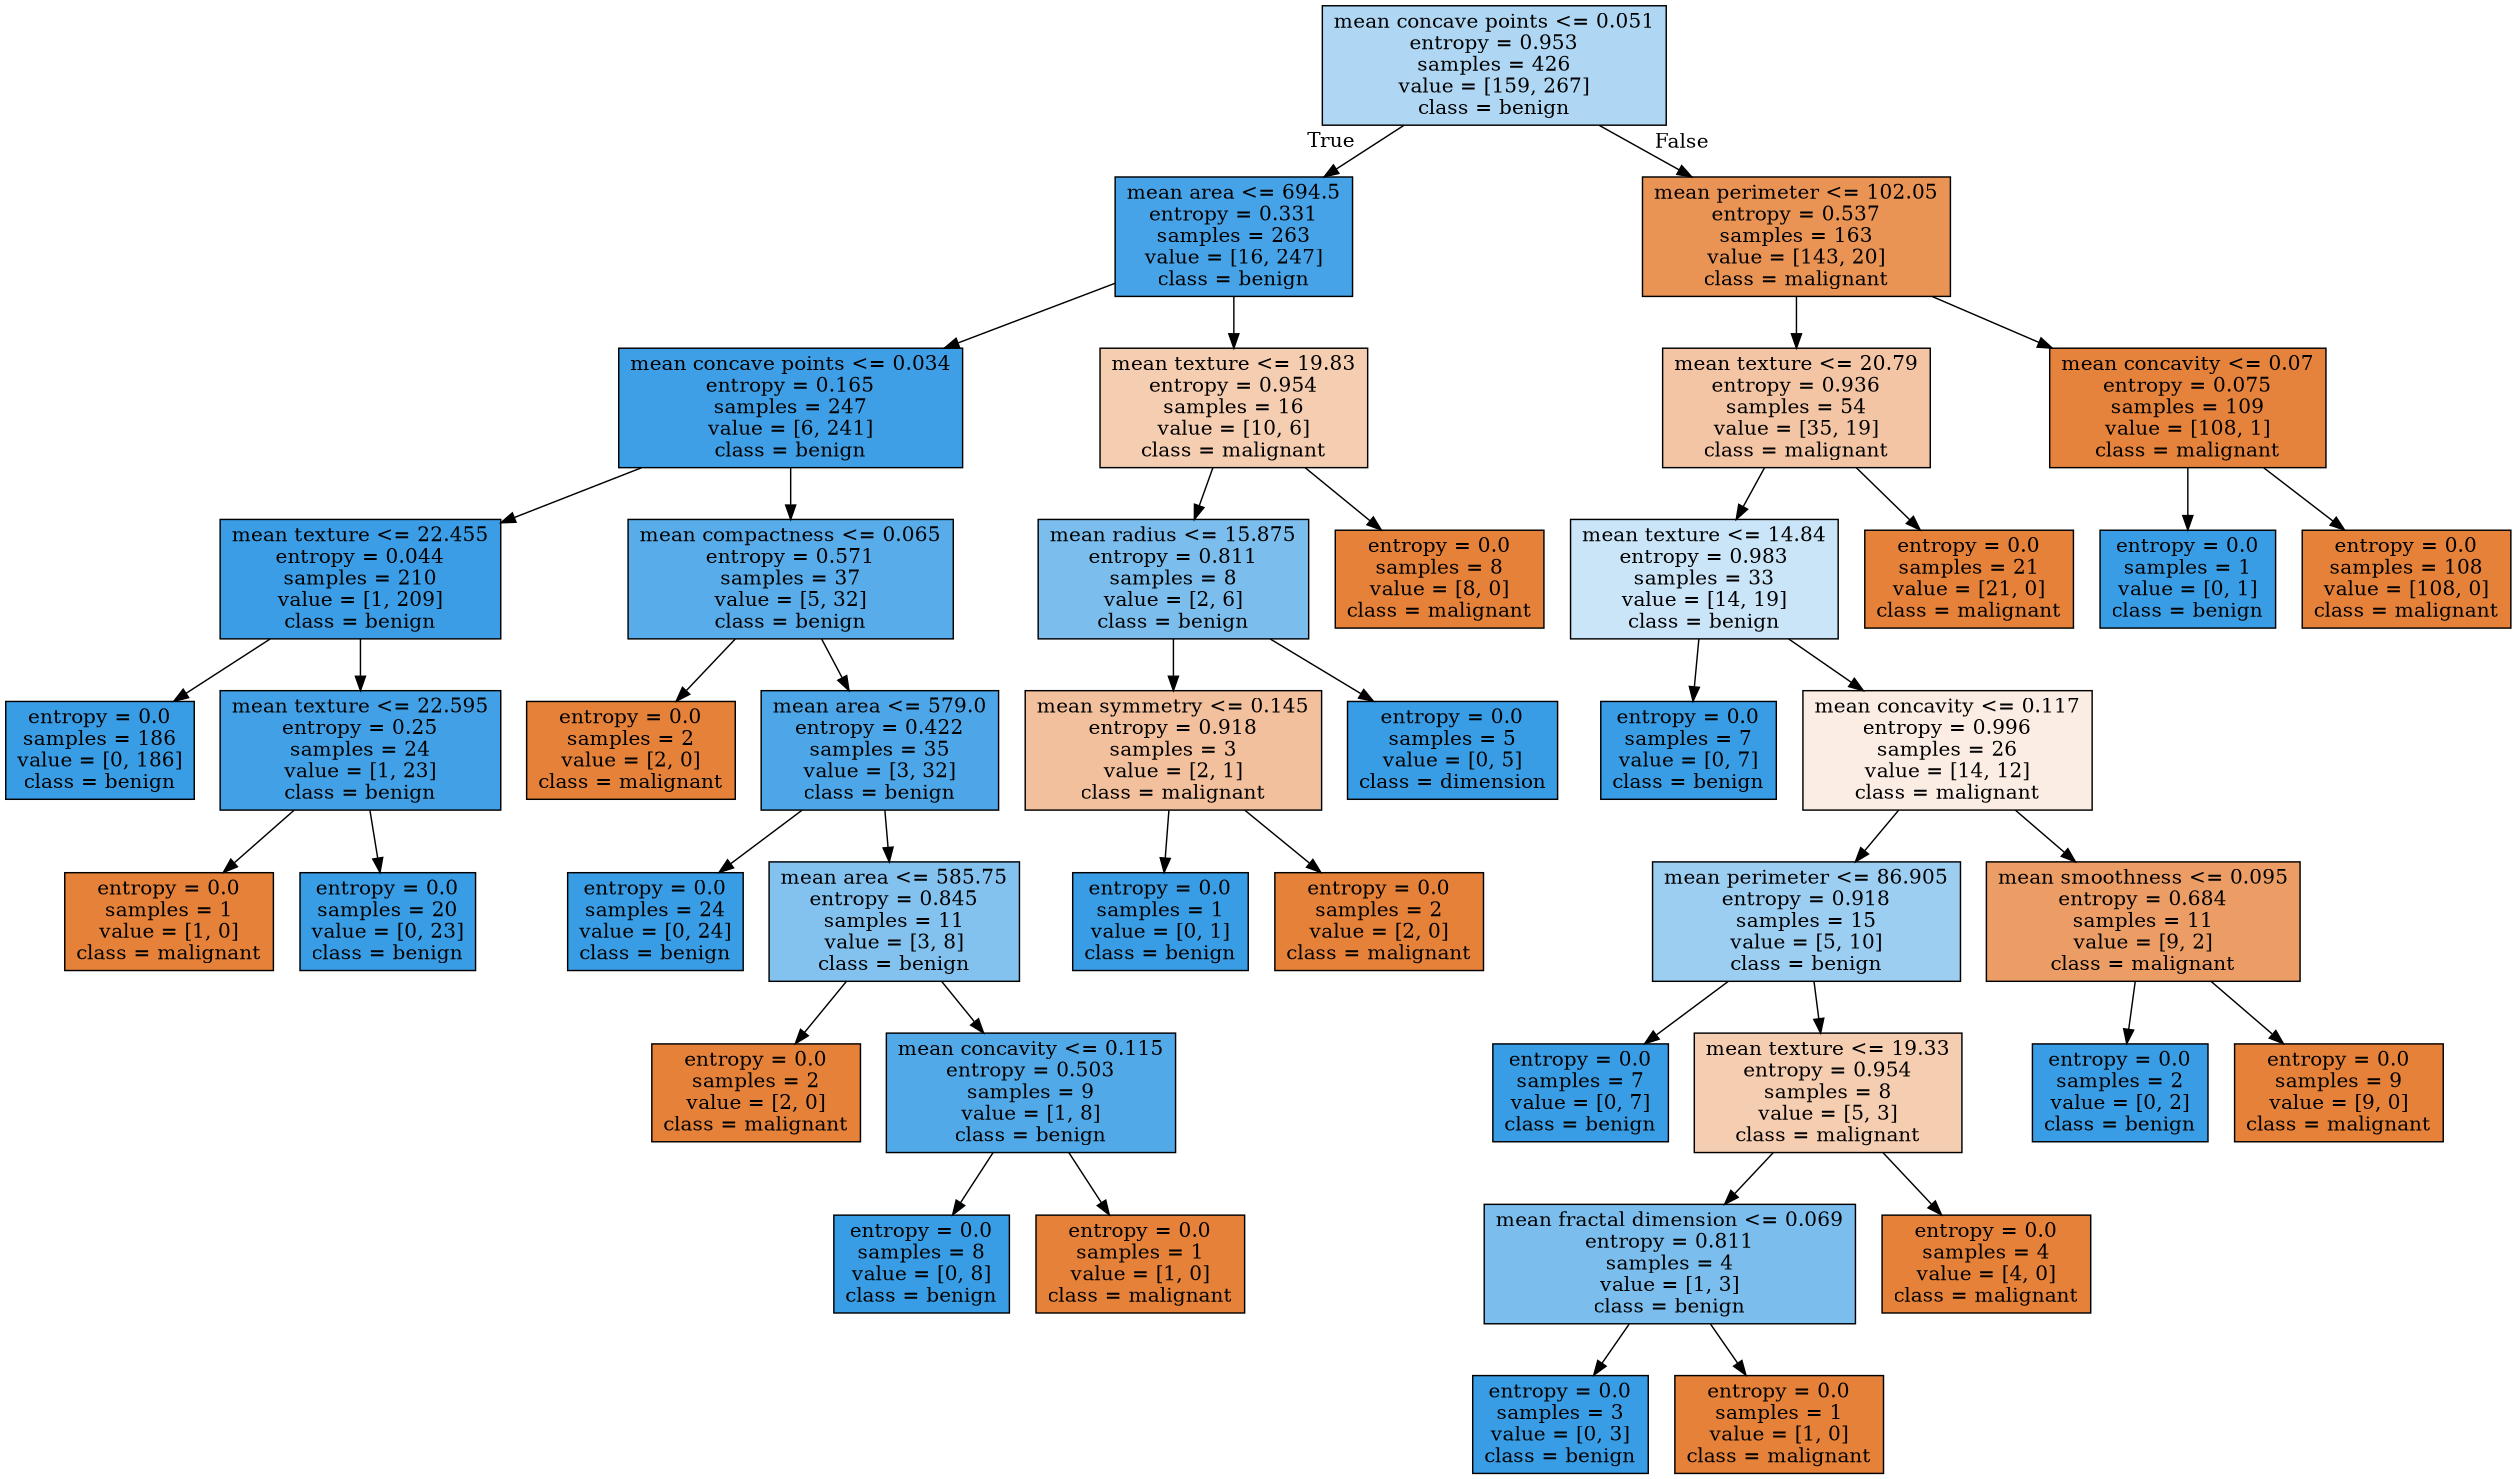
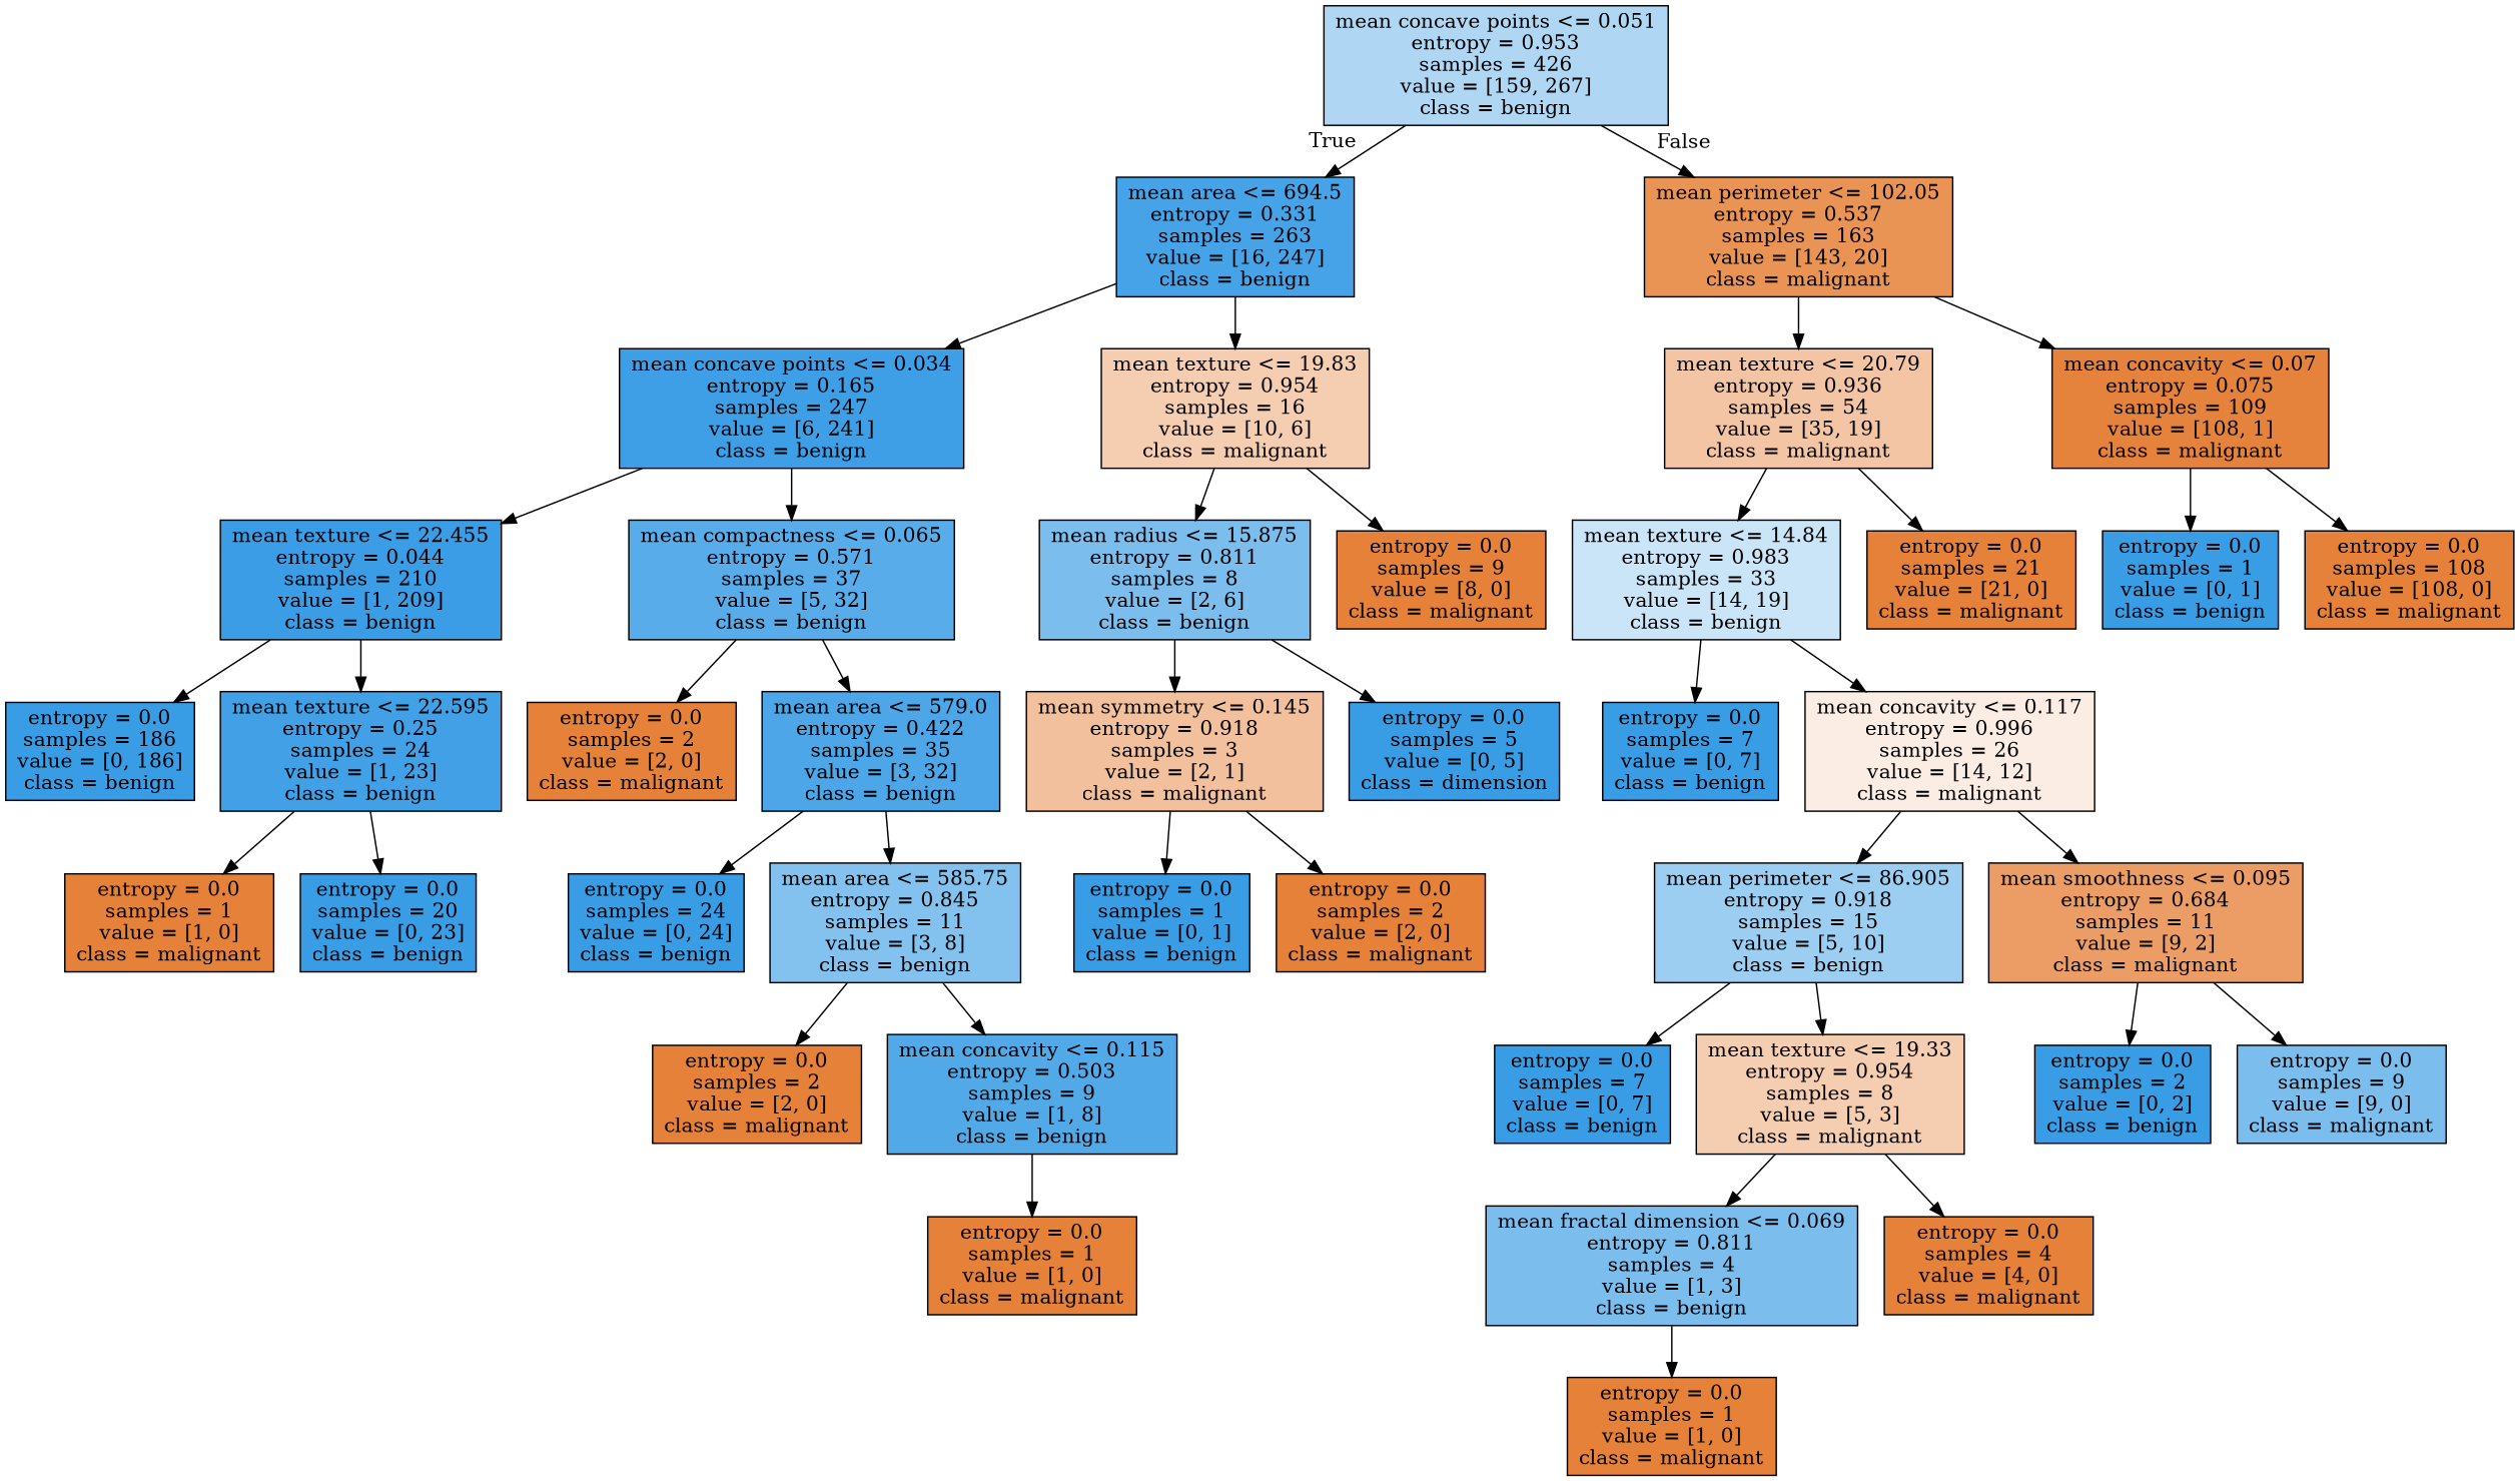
  digraph {
    node [color=black fillcolor="#e58139" shape=box style=filled]
    n1 [fillcolor="#afd7f4" label="mean concave points <= 0.051\nentropy = 0.953\nsamples = 426\nvalue = [159, 267]\nclass = benign"]
    n2 [fillcolor="#46a3e7" label="mean area <= 694.5\nentropy = 0.331\nsamples = 263\nvalue = [16, 247]\nclass = benign"]
    n3 [fillcolor="#e99355" label="mean perimeter <= 102.05\nentropy = 0.537\nsamples = 163\nvalue = [143, 20]\nclass = malignant"]
    n4 [fillcolor="#3e9fe6" label="mean concave points <= 0.034\nentropy = 0.165\nsamples = 247\nvalue = [6, 241]\nclass = benign"]
    n5 [fillcolor="#f5cdb0" label="mean texture <= 19.83\nentropy = 0.954\nsamples = 16\nvalue = [10, 6]\nclass = malignant"]
    n6 [fillcolor="#f3c5a4" label="mean texture <= 20.79\nentropy = 0.936\nsamples = 54\nvalue = [35, 19]\nclass = malignant"]
    n7 [fillcolor="#e5823b" label="mean concavity <= 0.07\nentropy = 0.075\nsamples = 109\nvalue = [108, 1]\nclass = malignant"]
    n8 [fillcolor="#3a9de5" label="mean texture <= 22.455\nentropy = 0.044\nsamples = 210\nvalue = [1, 209]\nclass = benign"]
    n9 [fillcolor="#58ace9" label="mean compactness <= 0.065\nentropy = 0.571\nsamples = 37\nvalue = [5, 32]\nclass = benign"]
    n10 [fillcolor="#7bbeee" label="mean radius <= 15.875\nentropy = 0.811\nsamples = 8\nvalue = [2, 6]\nclass = benign"]
-   n11 [label="entropy = 0.0\nsamples = 8\nvalue = [8, 0]\nclass = malignant"]
+   n11 [label="entropy = 0.0\nsamples = 9\nvalue = [8, 0]\nclass = malignant"]
    n12 [fillcolor="#399de5" label="entropy = 0.0\nsamples = 186\nvalue = [0, 186]\nclass = benign"]
    n13 [fillcolor="#42a1e6" label="mean texture <= 22.595\nentropy = 0.25\nsamples = 24\nvalue = [1, 23]\nclass = benign"]
    n14 [label="entropy = 0.0\nsamples = 2\nvalue = [2, 0]\nclass = malignant"]
    n15 [fillcolor="#4ca6e7" label="mean area <= 579.0\nentropy = 0.422\nsamples = 35\nvalue = [3, 32]\nclass = benign"]
    n16 [label="entropy = 0.0\nsamples = 1\nvalue = [1, 0]\nclass = malignant"]
    n17 [fillcolor="#399de5" label="entropy = 0.0\nsamples = 20\nvalue = [0, 23]\nclass = benign"]
    n18 [fillcolor="#399de5" label="entropy = 0.0\nsamples = 24\nvalue = [0, 24]\nclass = benign"]
    n19 [fillcolor="#83c2ef" label="mean area <= 585.75\nentropy = 0.845\nsamples = 11\nvalue = [3, 8]\nclass = benign"]
    n20 [label="entropy = 0.0\nsamples = 2\nvalue = [2, 0]\nclass = malignant"]
    n21 [fillcolor="#52a9e8" label="mean concavity <= 0.115\nentropy = 0.503\nsamples = 9\nvalue = [1, 8]\nclass = benign"]
-   n22 [fillcolor="#399de5" label="entropy = 0.0\nsamples = 8\nvalue = [0, 8]\nclass = benign"]
    n23 [label="entropy = 0.0\nsamples = 1\nvalue = [1, 0]\nclass = malignant"]
    n24 [fillcolor="#f2c09c" label="mean symmetry <= 0.145\nentropy = 0.918\nsamples = 3\nvalue = [2, 1]\nclass = malignant"]
    n25 [fillcolor="#399de5" label="entropy = 0.0\nsamples = 5\nvalue = [0, 5]\nclass = dimension"]
    n26 [fillcolor="#399de5" label="entropy = 0.0\nsamples = 1\nvalue = [0, 1]\nclass = benign"]
    n27 [label="entropy = 0.0\nsamples = 2\nvalue = [2, 0]\nclass = malignant"]
    n28 [fillcolor="#cbe5f8" label="mean texture <= 14.84\nentropy = 0.983\nsamples = 33\nvalue = [14, 19]\nclass = benign"]
    n29 [label="entropy = 0.0\nsamples = 21\nvalue = [21, 0]\nclass = malignant"]
    n30 [fillcolor="#399de5" label="entropy = 0.0\nsamples = 1\nvalue = [0, 1]\nclass = benign"]
    n31 [label="entropy = 0.0\nsamples = 108\nvalue = [108, 0]\nclass = malignant"]
    n32 [fillcolor="#399de5" label="entropy = 0.0\nsamples = 7\nvalue = [0, 7]\nclass = benign"]
    n33 [fillcolor="#fbede3" label="mean concavity <= 0.117\nentropy = 0.996\nsamples = 26\nvalue = [14, 12]\nclass = malignant"]
    n34 [fillcolor="#9ccef2" label="mean perimeter <= 86.905\nentropy = 0.918\nsamples = 15\nvalue = [5, 10]\nclass = benign"]
    n35 [fillcolor="#eb9d65" label="mean smoothness <= 0.095\nentropy = 0.684\nsamples = 11\nvalue = [9, 2]\nclass = malignant"]
    n36 [fillcolor="#399de5" label="entropy = 0.0\nsamples = 7\nvalue = [0, 7]\nclass = benign"]
    n37 [fillcolor="#f5cdb0" label="mean texture <= 19.33\nentropy = 0.954\nsamples = 8\nvalue = [5, 3]\nclass = malignant"]
    n38 [fillcolor="#399de5" label="entropy = 0.0\nsamples = 2\nvalue = [0, 2]\nclass = benign"]
-   n39 [label="entropy = 0.0\nsamples = 9\nvalue = [9, 0]\nclass = malignant"]
+   n39 [fillcolor="#7bbeee" label="entropy = 0.0\nsamples = 9\nvalue = [9, 0]\nclass = malignant"]
    n40 [fillcolor="#7bbeee" label="mean fractal dimension <= 0.069\nentropy = 0.811\nsamples = 4\nvalue = [1, 3]\nclass = benign"]
    n41 [label="entropy = 0.0\nsamples = 4\nvalue = [4, 0]\nclass = malignant"]
-   n42 [fillcolor="#399de5" label="entropy = 0.0\nsamples = 3\nvalue = [0, 3]\nclass = benign"]
    n43 [label="entropy = 0.0\nsamples = 1\nvalue = [1, 0]\nclass = malignant"]
    n1 -> n2 [headlabel=True labelangle=45 labeldistance=2.5]
    n1 -> n3 [headlabel=False labelangle=-45 labeldistance=2.5]
    n2 -> n4
    n2 -> n5
    n3 -> n6
    n3 -> n7
    n4 -> n8
    n4 -> n9
    n5 -> n10
    n5 -> n11
    n6 -> n28
    n6 -> n29
    n7 -> n30
    n7 -> n31
    n8 -> n12
    n8 -> n13
    n9 -> n14
    n9 -> n15
    n10 -> n24
    n10 -> n25
    n13 -> n16
    n13 -> n17
    n15 -> n18
    n15 -> n19
    n19 -> n20
    n19 -> n21
-   n21 -> n22
    n21 -> n23
    n24 -> n26
    n24 -> n27
    n28 -> n32
    n28 -> n33
    n33 -> n34
    n33 -> n35
    n34 -> n36
    n34 -> n37
    n35 -> n38
    n35 -> n39
    n37 -> n40
    n37 -> n41
-   n40 -> n42
    n40 -> n43
  }
